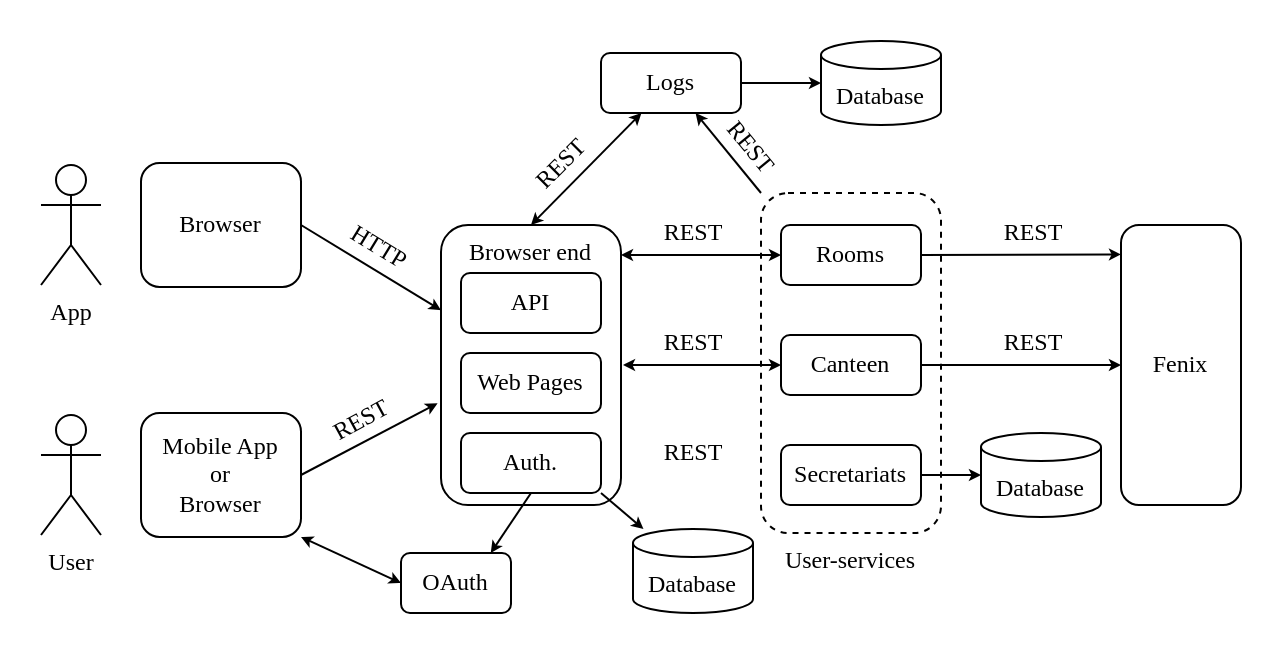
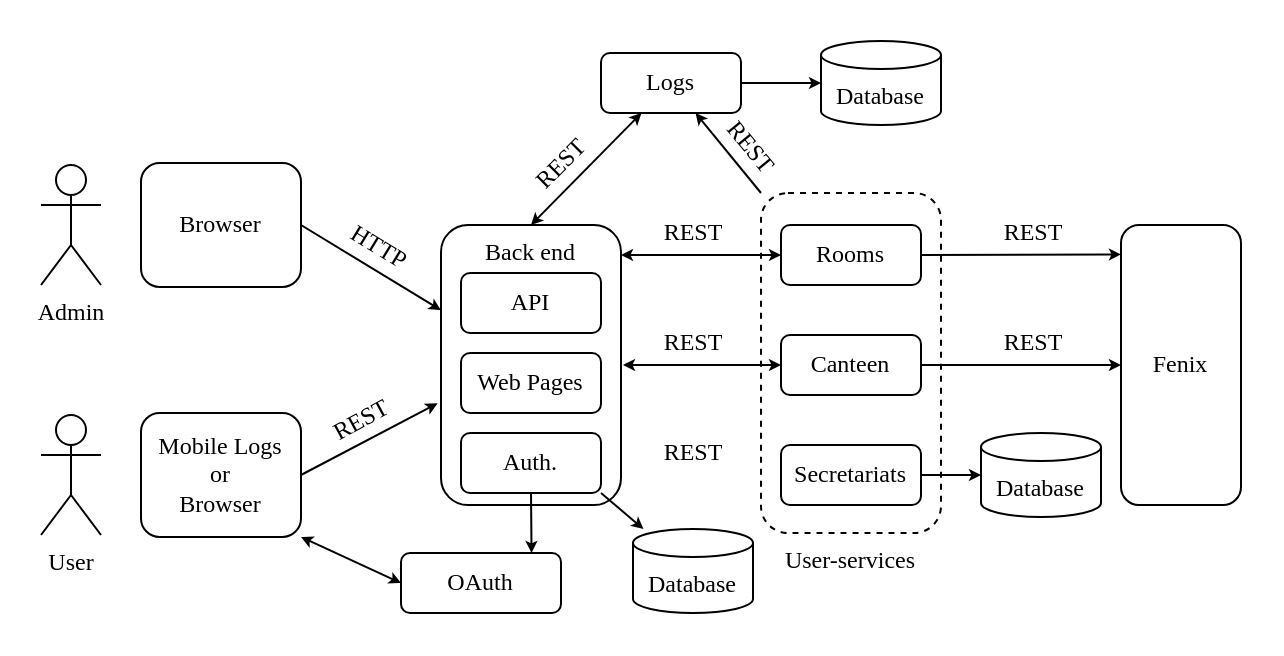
  <mxCell id="0" />
  <mxCell id="1" parent="0" />
  <mxCell id="2" style="edgeStyle=none;rounded=0;orthogonalLoop=1;jettySize=auto;html=1;exitX=0;exitY=0;exitDx=0;exitDy=0;startSize=3;endSize=3;fontFamily=Times New Roman;" edge="1" parent="1" source="3" target="26"><mxGeometry relative="1" as="geometry" /></mxCell>
  <mxCell id="3" value="User-services" style="rounded=1;whiteSpace=wrap;html=1;fillColor=none;fontFamily=Times New Roman;fontSize=12;verticalAlign=top;labelPosition=center;verticalLabelPosition=bottom;align=center;dashed=1;" vertex="1" parent="1"><mxGeometry x="380" y="96" width="90" height="170" as="geometry" /></mxCell>
  <mxCell id="4" style="edgeStyle=none;rounded=0;orthogonalLoop=1;jettySize=auto;html=1;exitX=0.5;exitY=0;exitDx=0;exitDy=0;startSize=3;endSize=3;startArrow=classic;startFill=1;" edge="1" parent="1" source="5" target="26"><mxGeometry relative="1" as="geometry" /></mxCell>
- <mxCell id="5" value="Browser end" style="rounded=1;whiteSpace=wrap;html=1;fillColor=none;fontFamily=Times New Roman;fontSize=12;verticalAlign=top;" vertex="1" parent="1"><mxGeometry x="220" y="112" width="90" height="140" as="geometry" /></mxCell>
+ <mxCell id="5" value="Back end" style="rounded=1;whiteSpace=wrap;html=1;fillColor=none;fontFamily=Times New Roman;fontSize=12;verticalAlign=top;" vertex="1" parent="1"><mxGeometry x="220" y="112" width="90" height="140" as="geometry" /></mxCell>
  <mxCell id="6" style="edgeStyle=none;rounded=0;orthogonalLoop=1;jettySize=auto;html=1;exitX=1;exitY=0.5;exitDx=0;exitDy=0;startSize=3;endSize=3;" edge="1" parent="1" source="7" target="5"><mxGeometry relative="1" as="geometry" /></mxCell>
  <mxCell id="7" value="Browser" style="rounded=1;whiteSpace=wrap;html=1;fillColor=none;fontFamily=Times New Roman;fontSize=12;" vertex="1" parent="1"><mxGeometry x="70" y="81" width="80" height="62" as="geometry" /></mxCell>
  <mxCell id="8" value="Database" style="strokeWidth=1;html=1;shape=mxgraph.flowchart.database;whiteSpace=wrap;fontFamily=Times New Roman;fontSize=12;verticalAlign=middle;labelPosition=center;verticalLabelPosition=middle;align=center;spacingTop=14;" vertex="1" parent="1"><mxGeometry x="490" y="216" width="60" height="42" as="geometry" /></mxCell>
  <mxCell id="9" style="edgeStyle=orthogonalEdgeStyle;rounded=0;orthogonalLoop=1;jettySize=auto;html=1;exitX=0;exitY=0.5;exitDx=0;exitDy=0;entryX=1;entryY=0.107;entryDx=0;entryDy=0;entryPerimeter=0;startArrow=classic;startFill=1;startSize=3;endSize=3;fontFamily=Times New Roman;fontSize=12;" edge="1" parent="1" source="23" target="5"><mxGeometry relative="1" as="geometry"><Array as="points"><mxPoint x="350" y="127" /></Array></mxGeometry></mxCell>
  <mxCell id="10" style="edgeStyle=orthogonalEdgeStyle;rounded=0;orthogonalLoop=1;jettySize=auto;html=1;exitX=0;exitY=0.5;exitDx=0;exitDy=0;startArrow=classic;startFill=1;startSize=3;endSize=3;fontFamily=Times New Roman;fontSize=12;" edge="1" parent="1" source="17"><mxGeometry relative="1" as="geometry"><Array as="points"><mxPoint x="311" y="182" /></Array><mxPoint x="311" y="182" as="targetPoint" /></mxGeometry></mxCell>
  <mxCell id="11" value="API" style="rounded=1;whiteSpace=wrap;html=1;fillColor=none;fontFamily=Times New Roman;fontSize=12;" vertex="1" parent="1"><mxGeometry x="230" y="136" width="70" height="30" as="geometry" /></mxCell>
  <mxCell id="12" value="Web Pages" style="rounded=1;whiteSpace=wrap;html=1;fillColor=none;fontFamily=Times New Roman;fontSize=12;" vertex="1" parent="1"><mxGeometry x="230" y="176" width="70" height="30" as="geometry" /></mxCell>
  <mxCell id="13" style="edgeStyle=none;rounded=0;orthogonalLoop=1;jettySize=auto;html=1;exitX=1;exitY=1;exitDx=0;exitDy=0;startArrow=none;startFill=0;startSize=3;endSize=3;fontFamily=Times New Roman;" edge="1" parent="1" source="15" target="41"><mxGeometry relative="1" as="geometry" /></mxCell>
  <mxCell id="14" style="edgeStyle=none;rounded=0;orthogonalLoop=1;jettySize=auto;html=1;exitX=0.5;exitY=1;exitDx=0;exitDy=0;entryX=0.816;entryY=0;entryDx=0;entryDy=0;entryPerimeter=0;startArrow=none;startFill=0;startSize=3;endSize=3;fontFamily=Times New Roman;" edge="1" parent="1" source="15" target="38"><mxGeometry relative="1" as="geometry" /></mxCell>
  <mxCell id="15" value="Auth." style="rounded=1;whiteSpace=wrap;html=1;fillColor=none;fontFamily=Times New Roman;fontSize=12;" vertex="1" parent="1"><mxGeometry x="230" y="216" width="70" height="30" as="geometry" /></mxCell>
  <mxCell id="16" style="edgeStyle=none;rounded=0;orthogonalLoop=1;jettySize=auto;html=1;exitX=1;exitY=0.5;exitDx=0;exitDy=0;startSize=3;endSize=3;fontFamily=Times New Roman;" edge="1" parent="1" source="17" target="36"><mxGeometry relative="1" as="geometry" /></mxCell>
  <mxCell id="17" value="Canteen" style="rounded=1;whiteSpace=wrap;html=1;fillColor=none;fontFamily=Times New Roman;fontSize=12;" vertex="1" parent="1"><mxGeometry x="390" y="167" width="70" height="30" as="geometry" /></mxCell>
  <mxCell id="18" value="REST" style="text;html=1;align=center;verticalAlign=middle;resizable=0;points=[];autosize=1;fontSize=12;fontFamily=Times New Roman;" vertex="1" parent="1"><mxGeometry x="326" y="161" width="40" height="20" as="geometry" /></mxCell>
  <mxCell id="19" style="edgeStyle=orthogonalEdgeStyle;rounded=0;orthogonalLoop=1;jettySize=auto;html=1;exitX=1;exitY=0.5;exitDx=0;exitDy=0;endSize=3;startSize=3;" edge="1" parent="1" source="20" target="8"><mxGeometry relative="1" as="geometry" /></mxCell>
  <mxCell id="20" value="Secretariats" style="rounded=1;whiteSpace=wrap;html=1;fillColor=none;fontFamily=Times New Roman;fontSize=12;" vertex="1" parent="1"><mxGeometry x="390" y="222" width="70" height="30" as="geometry" /></mxCell>
  <mxCell id="21" value="REST" style="text;html=1;align=center;verticalAlign=middle;resizable=0;points=[];autosize=1;fontSize=12;fontFamily=Times New Roman;" vertex="1" parent="1"><mxGeometry x="326" y="216" width="40" height="20" as="geometry" /></mxCell>
  <mxCell id="22" style="edgeStyle=none;rounded=0;orthogonalLoop=1;jettySize=auto;html=1;exitX=1;exitY=0.5;exitDx=0;exitDy=0;entryX=0;entryY=0.105;entryDx=0;entryDy=0;entryPerimeter=0;startSize=3;endSize=3;fontFamily=Times New Roman;" edge="1" parent="1" source="23" target="36"><mxGeometry relative="1" as="geometry" /></mxCell>
  <mxCell id="23" value="Rooms" style="rounded=1;whiteSpace=wrap;html=1;fillColor=none;fontFamily=Times New Roman;fontSize=12;" vertex="1" parent="1"><mxGeometry x="390" y="112" width="70" height="30" as="geometry" /></mxCell>
  <mxCell id="24" value="REST" style="text;html=1;align=center;verticalAlign=middle;resizable=0;points=[];autosize=1;fontSize=12;fontFamily=Times New Roman;" vertex="1" parent="1"><mxGeometry x="326" y="106" width="40" height="20" as="geometry" /></mxCell>
  <mxCell id="25" style="edgeStyle=none;rounded=0;orthogonalLoop=1;jettySize=auto;html=1;exitX=1;exitY=0.5;exitDx=0;exitDy=0;startSize=3;endSize=3;" edge="1" parent="1" source="26" target="28"><mxGeometry relative="1" as="geometry" /></mxCell>
  <mxCell id="26" value="Logs" style="rounded=1;whiteSpace=wrap;html=1;fillColor=none;fontFamily=Times New Roman;fontSize=12;" vertex="1" parent="1"><mxGeometry x="300" y="26" width="70" height="30" as="geometry" /></mxCell>
  <mxCell id="27" value="REST" style="text;html=1;align=center;verticalAlign=middle;resizable=0;points=[];autosize=1;fontSize=12;fontFamily=Times New Roman;rotation=-45;" vertex="1" parent="1"><mxGeometry x="260" y="72" width="40" height="20" as="geometry" /></mxCell>
  <mxCell id="28" value="Database" style="strokeWidth=1;html=1;shape=mxgraph.flowchart.database;whiteSpace=wrap;fontFamily=Times New Roman;fontSize=12;verticalAlign=middle;labelPosition=center;verticalLabelPosition=middle;align=center;spacingTop=14;" vertex="1" parent="1"><mxGeometry x="410" y="20" width="60" height="42" as="geometry" /></mxCell>
  <mxCell id="29" value="HTTP" style="text;html=1;align=center;verticalAlign=middle;resizable=0;points=[];autosize=1;fontSize=12;fontFamily=Times New Roman;rotation=31.4;" vertex="1" parent="1"><mxGeometry x="164" y="113" width="50" height="20" as="geometry" /></mxCell>
- <mxCell id="30" value="App" style="shape=umlActor;verticalLabelPosition=bottom;labelBackgroundColor=#ffffff;verticalAlign=top;html=1;outlineConnect=0;fontFamily=Times New Roman;" vertex="1" parent="1"><mxGeometry x="20" y="82" width="30" height="60" as="geometry" /></mxCell>
+ <mxCell id="30" value="Admin" style="shape=umlActor;verticalLabelPosition=bottom;labelBackgroundColor=#ffffff;verticalAlign=top;html=1;outlineConnect=0;fontFamily=Times New Roman;" vertex="1" parent="1"><mxGeometry x="20" y="82" width="30" height="60" as="geometry" /></mxCell>
  <mxCell id="31" style="edgeStyle=none;rounded=0;orthogonalLoop=1;jettySize=auto;html=1;exitX=1;exitY=0.5;exitDx=0;exitDy=0;entryX=-0.019;entryY=0.637;entryDx=0;entryDy=0;entryPerimeter=0;startSize=3;endSize=3;fontFamily=Times New Roman;" edge="1" parent="1" source="33" target="5"><mxGeometry relative="1" as="geometry" /></mxCell>
  <mxCell id="32" style="edgeStyle=none;rounded=0;orthogonalLoop=1;jettySize=auto;html=1;exitX=1;exitY=1;exitDx=0;exitDy=0;entryX=0;entryY=0.5;entryDx=0;entryDy=0;startArrow=classic;startFill=1;startSize=3;endSize=3;fontFamily=Times New Roman;" edge="1" parent="1" source="33" target="38"><mxGeometry relative="1" as="geometry" /></mxCell>
- <mxCell id="33" value="Mobile App&lt;br&gt;or&lt;br&gt;Browser" style="rounded=1;whiteSpace=wrap;html=1;fillColor=none;fontFamily=Times New Roman;fontSize=12;" vertex="1" parent="1"><mxGeometry x="70" y="206" width="80" height="62" as="geometry" /></mxCell>
+ <mxCell id="33" value="Mobile Logs&lt;br&gt;or&lt;br&gt;Browser" style="rounded=1;whiteSpace=wrap;html=1;fillColor=none;fontFamily=Times New Roman;fontSize=12;" vertex="1" parent="1"><mxGeometry x="70" y="206" width="80" height="62" as="geometry" /></mxCell>
  <mxCell id="34" value="User" style="shape=umlActor;verticalLabelPosition=bottom;labelBackgroundColor=#ffffff;verticalAlign=top;html=1;outlineConnect=0;fontFamily=Times New Roman;" vertex="1" parent="1"><mxGeometry x="20" y="207" width="30" height="60" as="geometry" /></mxCell>
  <mxCell id="35" value="REST" style="text;html=1;align=center;verticalAlign=middle;resizable=0;points=[];autosize=1;fontSize=12;fontFamily=Times New Roman;rotation=-28.5;" vertex="1" parent="1"><mxGeometry x="160" y="200" width="40" height="20" as="geometry" /></mxCell>
  <mxCell id="36" value="Fenix" style="rounded=1;whiteSpace=wrap;html=1;fillColor=none;fontFamily=Times New Roman;fontSize=12;verticalAlign=middle;" vertex="1" parent="1"><mxGeometry x="560" y="112" width="60" height="140" as="geometry" /></mxCell>
  <mxCell id="37" value="REST" style="text;html=1;align=center;verticalAlign=middle;resizable=0;points=[];autosize=1;fontSize=12;fontFamily=Times New Roman;rotation=50.6;" vertex="1" parent="1"><mxGeometry x="355" y="63" width="40" height="20" as="geometry" /></mxCell>
- <mxCell id="38" value="OAuth" style="rounded=1;whiteSpace=wrap;html=1;fillColor=none;fontFamily=Times New Roman;fontSize=12;" vertex="1" parent="1"><mxGeometry x="200" y="276" width="55" height="30" as="geometry" /></mxCell>
+ <mxCell id="38" value="OAuth" style="rounded=1;whiteSpace=wrap;html=1;fillColor=none;fontFamily=Times New Roman;fontSize=12;" vertex="1" parent="1"><mxGeometry x="200" y="276" width="80" height="30" as="geometry" /></mxCell>
  <mxCell id="39" value="REST" style="text;html=1;align=center;verticalAlign=middle;resizable=0;points=[];autosize=1;fontSize=12;fontFamily=Times New Roman;" vertex="1" parent="1"><mxGeometry x="496" y="161" width="40" height="20" as="geometry" /></mxCell>
  <mxCell id="40" value="REST" style="text;html=1;align=center;verticalAlign=middle;resizable=0;points=[];autosize=1;fontSize=12;fontFamily=Times New Roman;" vertex="1" parent="1"><mxGeometry x="496" y="106" width="40" height="20" as="geometry" /></mxCell>
  <mxCell id="41" value="Database" style="strokeWidth=1;html=1;shape=mxgraph.flowchart.database;whiteSpace=wrap;fontFamily=Times New Roman;fontSize=12;verticalAlign=middle;labelPosition=center;verticalLabelPosition=middle;align=center;spacingTop=14;" vertex="1" parent="1"><mxGeometry x="316" y="264" width="60" height="42" as="geometry" /></mxCell>
